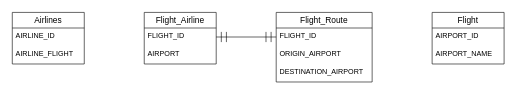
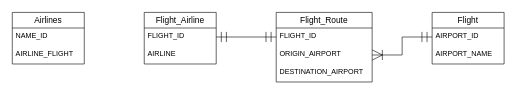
  <mxCell id="0" />
  <mxCell id="1" parent="0" />
  <mxCell id="2" value="Airlines" style="swimlane;fontStyle=0;childLayout=stackLayout;horizontal=1;startSize=26;horizontalStack=0;resizeParent=1;resizeParentMax=0;resizeLast=0;collapsible=1;marginBottom=0;align=center;fontSize=14;" parent="1" vertex="1"><mxGeometry x="20" y="20" width="120" height="86" as="geometry" /></mxCell>
- <mxCell id="3" value="AIRLINE_ID" style="text;strokeColor=none;fillColor=none;spacingLeft=4;spacingRight=4;overflow=hidden;rotatable=0;points=[[0,0.5],[1,0.5]];portConstraint=eastwest;fontSize=12;" parent="2" vertex="1"><mxGeometry y="26" width="120" height="30" as="geometry" /></mxCell>
+ <mxCell id="3" value="NAME_ID" style="text;strokeColor=none;fillColor=none;spacingLeft=4;spacingRight=4;overflow=hidden;rotatable=0;points=[[0,0.5],[1,0.5]];portConstraint=eastwest;fontSize=12;" parent="2" vertex="1"><mxGeometry y="26" width="120" height="30" as="geometry" /></mxCell>
  <mxCell id="4" value="AIRLINE_FLIGHT" style="text;strokeColor=none;fillColor=none;spacingLeft=4;spacingRight=4;overflow=hidden;rotatable=0;points=[[0,0.5],[1,0.5]];portConstraint=eastwest;fontSize=12;" parent="2" vertex="1"><mxGeometry y="56" width="120" height="30" as="geometry" /></mxCell>
  <mxCell id="5" value="Flight" style="swimlane;fontStyle=0;childLayout=stackLayout;horizontal=1;startSize=26;horizontalStack=0;resizeParent=1;resizeParentMax=0;resizeLast=0;collapsible=1;marginBottom=0;align=center;fontSize=14;" parent="1" vertex="1"><mxGeometry x="720" y="20" width="120" height="86" as="geometry" /></mxCell>
  <mxCell id="6" value="AIRPORT_ID" style="text;strokeColor=none;fillColor=none;spacingLeft=4;spacingRight=4;overflow=hidden;rotatable=0;points=[[0,0.5],[1,0.5]];portConstraint=eastwest;fontSize=12;" parent="5" vertex="1"><mxGeometry y="26" width="120" height="30" as="geometry" /></mxCell>
  <mxCell id="7" value="AIRPORT_NAME" style="text;strokeColor=none;fillColor=none;spacingLeft=4;spacingRight=4;overflow=hidden;rotatable=0;points=[[0,0.5],[1,0.5]];portConstraint=eastwest;fontSize=12;" parent="5" vertex="1"><mxGeometry y="56" width="120" height="30" as="geometry" /></mxCell>
  <mxCell id="8" value="Flight_Route" style="swimlane;fontStyle=0;childLayout=stackLayout;horizontal=1;startSize=26;horizontalStack=0;resizeParent=1;resizeParentMax=0;resizeLast=0;collapsible=1;marginBottom=0;align=center;fontSize=14;" parent="1" vertex="1"><mxGeometry x="460" y="20" width="160" height="116" as="geometry" /></mxCell>
  <mxCell id="9" value="FLIGHT_ID" style="text;strokeColor=none;fillColor=none;spacingLeft=4;spacingRight=4;overflow=hidden;rotatable=0;points=[[0,0.5],[1,0.5]];portConstraint=eastwest;fontSize=12;" parent="8" vertex="1"><mxGeometry y="26" width="160" height="30" as="geometry" /></mxCell>
  <mxCell id="10" value="ORIGIN_AIRPORT" style="text;strokeColor=none;fillColor=none;spacingLeft=4;spacingRight=4;overflow=hidden;rotatable=0;points=[[0,0.5],[1,0.5]];portConstraint=eastwest;fontSize=12;" parent="8" vertex="1"><mxGeometry y="56" width="160" height="30" as="geometry" /></mxCell>
  <mxCell id="11" value="DESTINATION_AIRPORT" style="text;strokeColor=none;fillColor=none;spacingLeft=4;spacingRight=4;overflow=hidden;rotatable=0;points=[[0,0.5],[1,0.5]];portConstraint=eastwest;fontSize=12;" parent="8" vertex="1"><mxGeometry y="86" width="160" height="30" as="geometry" /></mxCell>
  <mxCell id="12" value="Flight_Airline" style="swimlane;fontStyle=0;childLayout=stackLayout;horizontal=1;startSize=26;horizontalStack=0;resizeParent=1;resizeParentMax=0;resizeLast=0;collapsible=1;marginBottom=0;align=center;fontSize=14;" vertex="1" parent="1"><mxGeometry x="240" y="20" width="120" height="86" as="geometry" /></mxCell>
  <mxCell id="13" value="FLIGHT_ID" style="text;strokeColor=none;fillColor=none;spacingLeft=4;spacingRight=4;overflow=hidden;rotatable=0;points=[[0,0.5],[1,0.5]];portConstraint=eastwest;fontSize=12;" vertex="1" parent="12"><mxGeometry y="26" width="120" height="30" as="geometry" /></mxCell>
- <mxCell id="14" value="AIRPORT" style="text;strokeColor=none;fillColor=none;spacingLeft=4;spacingRight=4;overflow=hidden;rotatable=0;points=[[0,0.5],[1,0.5]];portConstraint=eastwest;fontSize=12;" vertex="1" parent="12"><mxGeometry y="56" width="120" height="30" as="geometry" /></mxCell>
+ <mxCell id="14" value="AIRLINE" style="text;strokeColor=none;fillColor=none;spacingLeft=4;spacingRight=4;overflow=hidden;rotatable=0;points=[[0,0.5],[1,0.5]];portConstraint=eastwest;fontSize=12;" vertex="1" parent="12"><mxGeometry y="56" width="120" height="30" as="geometry" /></mxCell>
  <mxCell id="15" style="edgeStyle=orthogonalEdgeStyle;rounded=0;orthogonalLoop=1;jettySize=auto;html=1;exitX=1;exitY=0.5;exitDx=0;exitDy=0;entryX=0;entryY=0.5;entryDx=0;entryDy=0;startArrow=ERmandOne;startFill=0;endArrow=ERmandOne;endFill=0;endSize=15;startSize=15;" edge="1" parent="1" source="13" target="9"><mxGeometry relative="1" as="geometry" /></mxCell>
+ <mxCell id="16" style="edgeStyle=orthogonalEdgeStyle;rounded=0;orthogonalLoop=1;jettySize=auto;html=1;exitX=0;exitY=0.5;exitDx=0;exitDy=0;entryX=1;entryY=0.5;entryDx=0;entryDy=0;startArrow=ERmandOne;startFill=0;endArrow=ERoneToMany;endFill=0;startSize=15;endSize=15;" edge="1" parent="1" source="6" target="10"><mxGeometry relative="1" as="geometry" /></mxCell>
